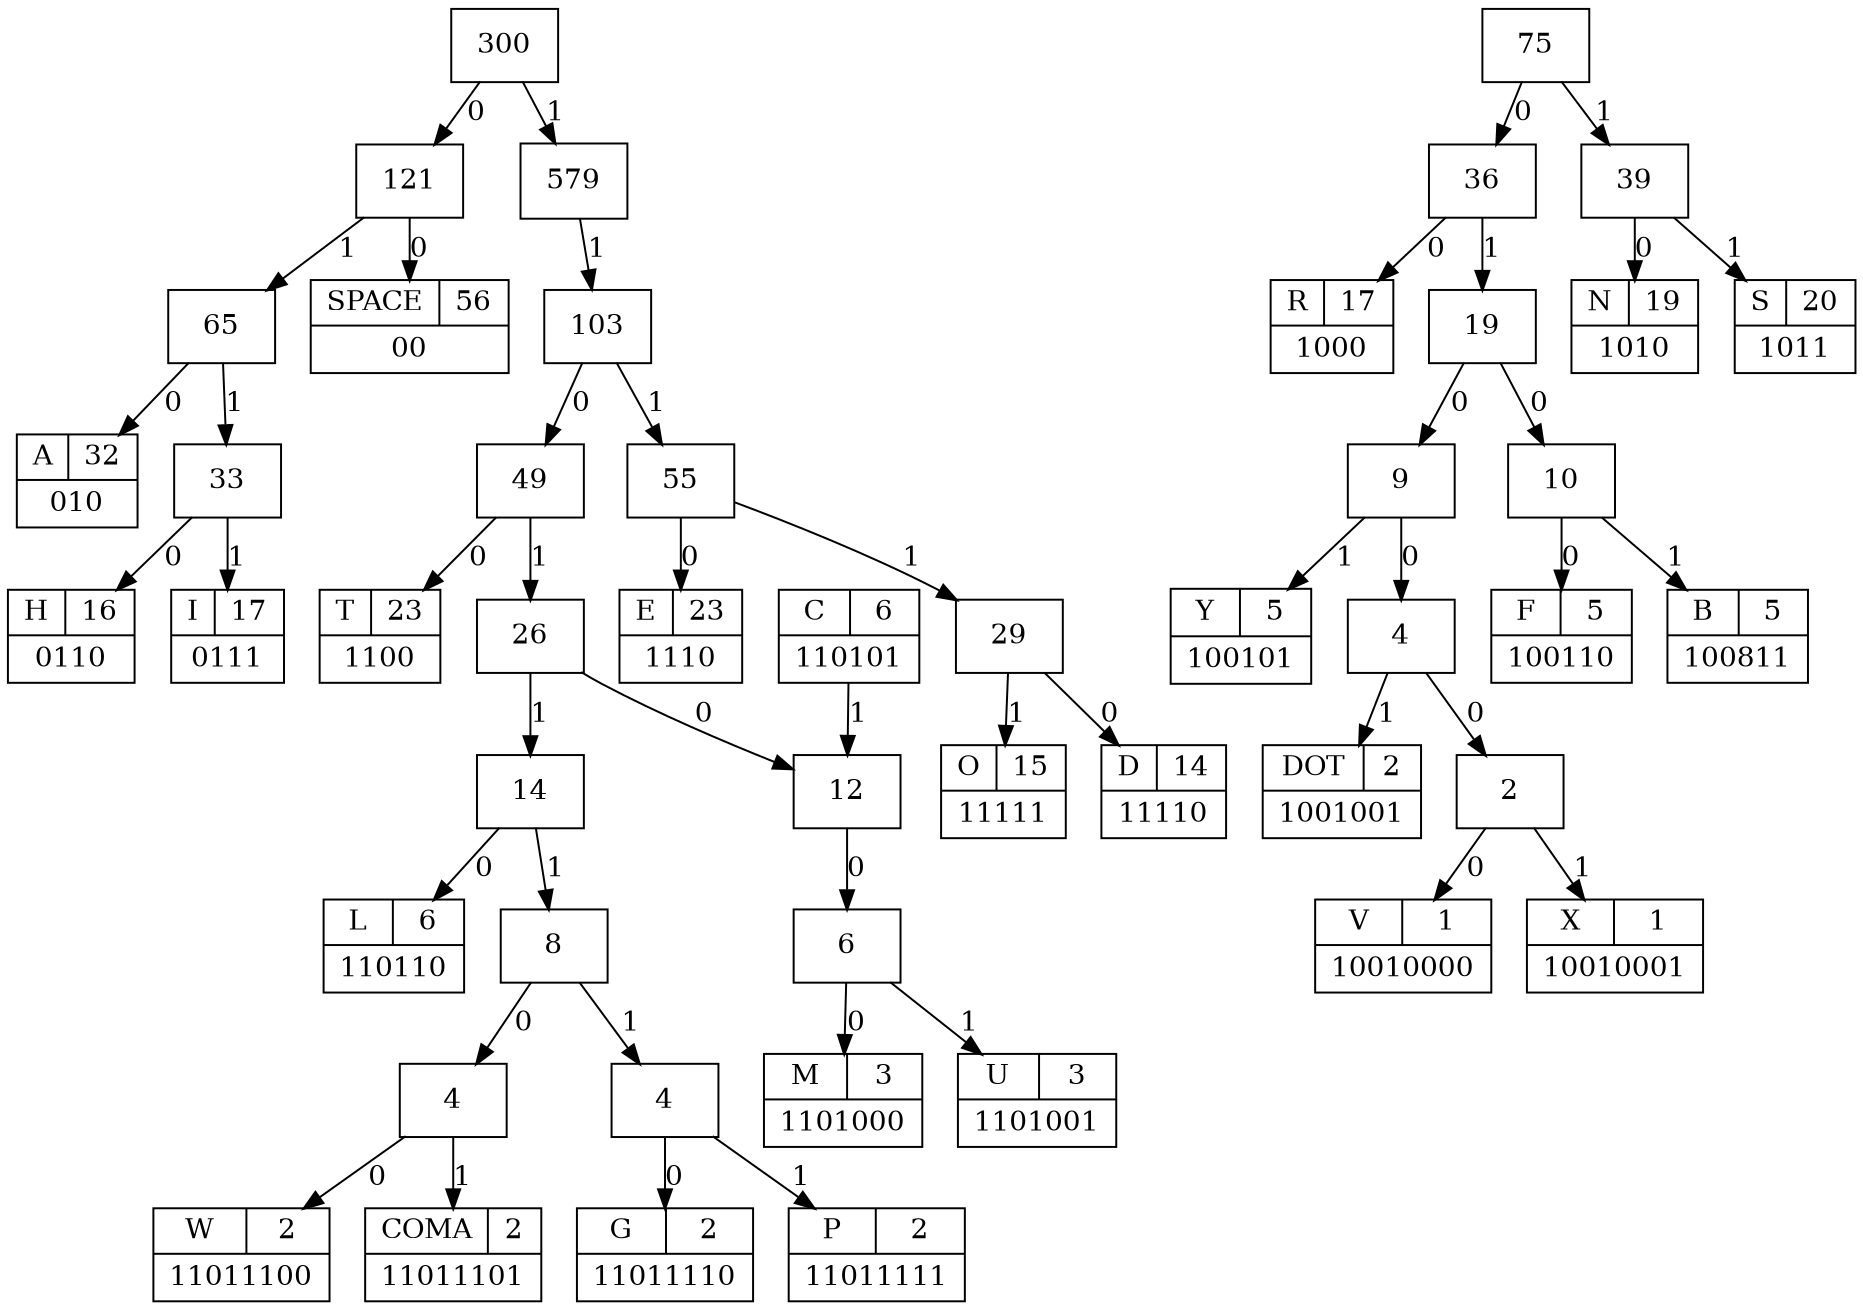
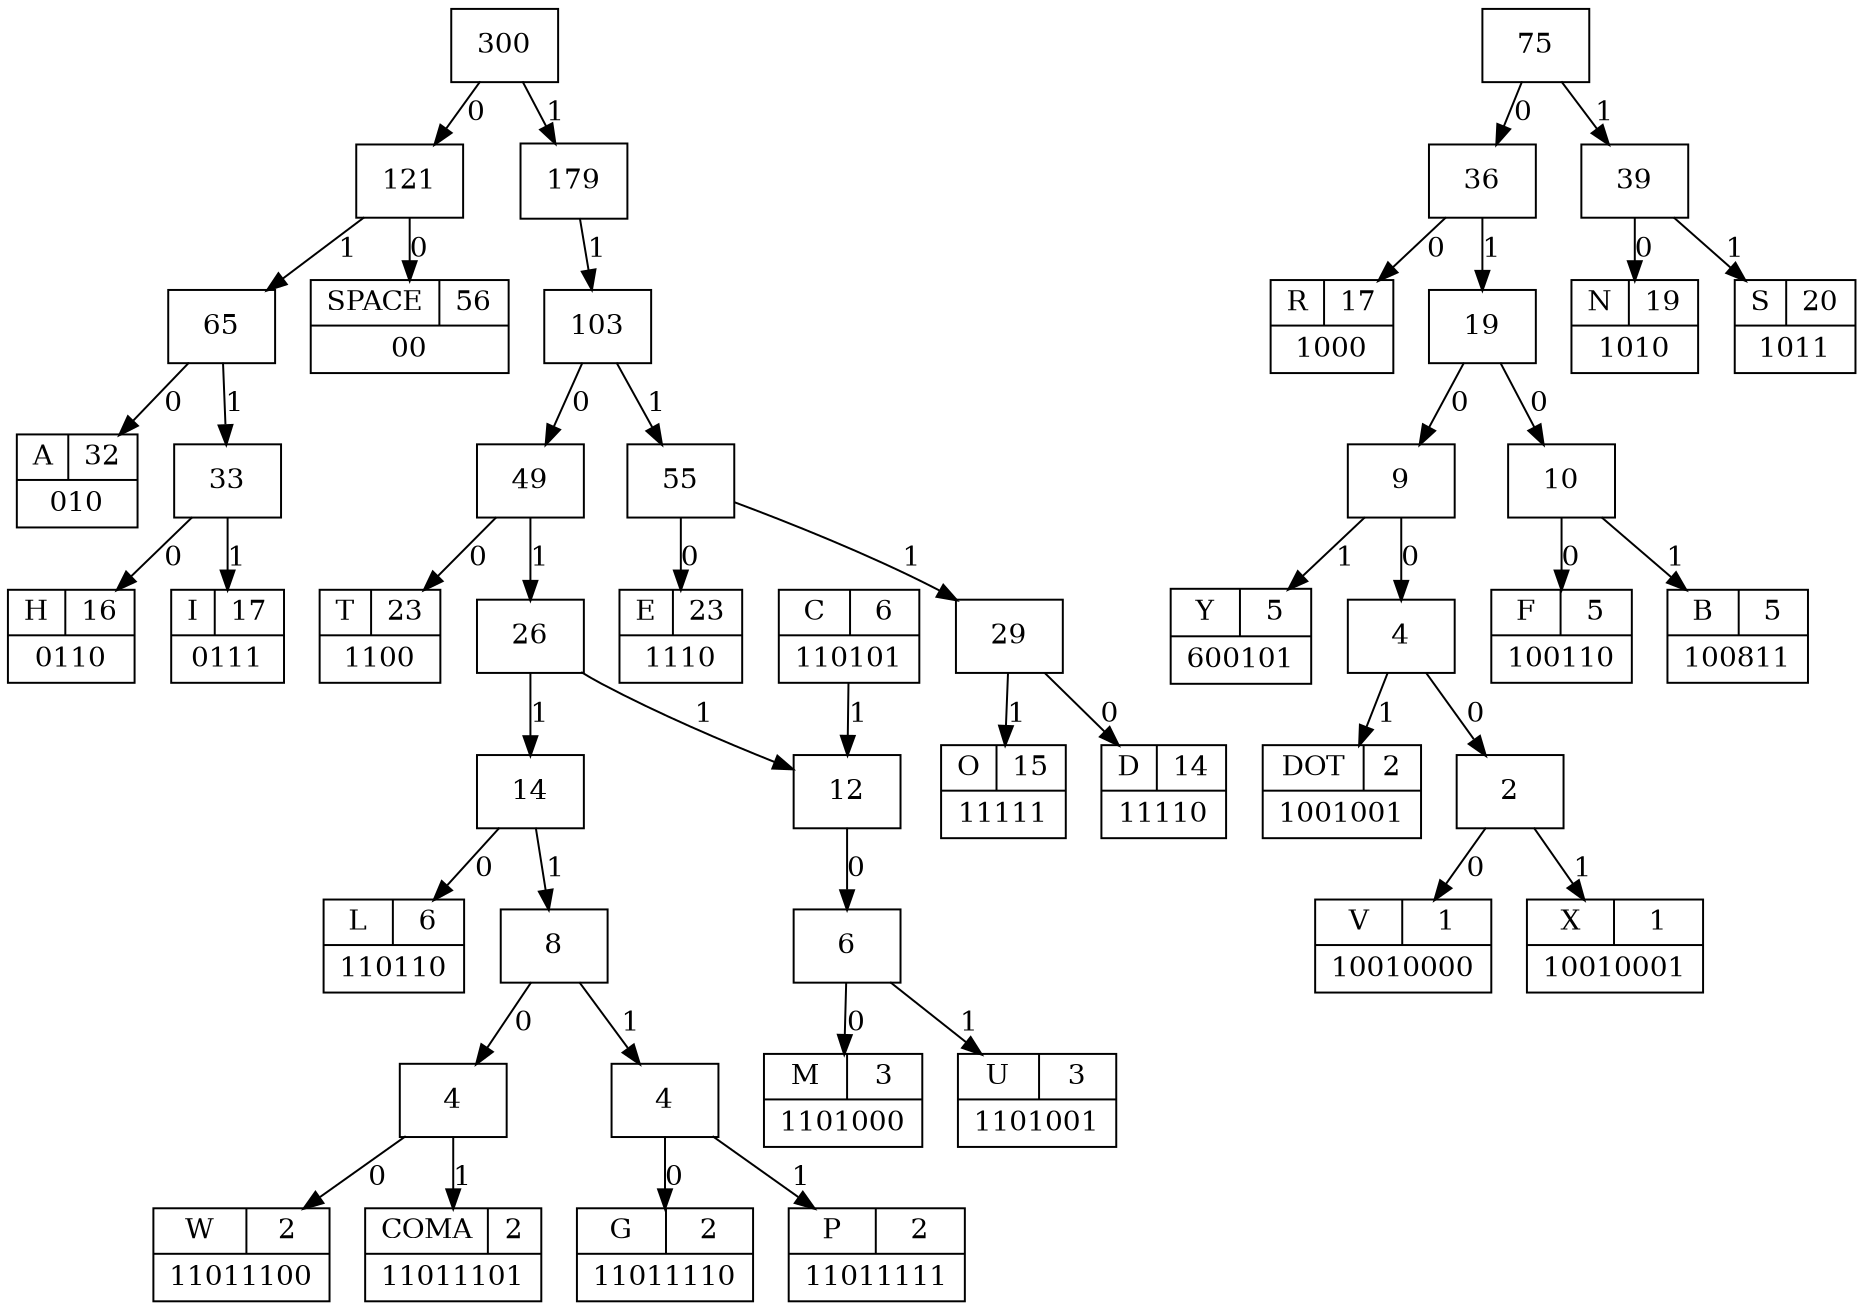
  digraph {
    ranksep=0
    node [shape=record]
    n1 [label="{{SPACE|56}|00}"]
    n2 [label="{{A|32}|010}"]
    n3 [label="{{H|16}|0110}"]
    n4 [label="{{I|17}|0111}"]
    n5 [label="{{R|17}|1000}"]
    n6 [label="{{V|1}|10010000}"]
    n7 [label="{{X|1}|10010001}"]
    n8 [label="{{DOT|2}|1001001}"]
-   n9 [label="{{Y|5}|100101}"]
+   n9 [label="{{Y|5}|600101}"]
    n10 [label="{{F|5}|100110}"]
    n11 [label="{{B|5}|100811}"]
    n12 [label="{{N|19}|1010}"]
    n13 [label="{{S|20}|1011}"]
    n14 [label="{{T|23}|1100}"]
    n15 [label="{{M|3}|1101000}"]
    n16 [label="{{U|3}|1101001}"]
    n17 [label="{{C|6}|110101}"]
    12
    n19 [label="{{L|6}|110110}"]
    n20 [label="{{W|2}|11011100}"]
    n21 [label="{{COMA|2}|11011101}"]
    n22 [label=4]
    n23 [label="{{G|2}|11011110}"]
    n24 [label="{{P|2}|11011111}"]
    n25 [label=4]
    n26 [label="{{E|23}|1110}"]
    n27 [label="{{D|14}|11110}"]
    n28 [label="{{O|15}|11111}"]
    300
    121
-   179 [label=579]
+   179
    65
    n33 [label=103]
    33
    75
    36
    39
    49
    55
    19
    9
    10
    4
    2
    26
    29
    14
    6
    8
    n17 -> 12 [label=1]
    12 -> 6 [label=0]
    n22 -> n20 [label=0]
    n22 -> n21 [label=1]
    n25 -> n23 [label=0]
    n25 -> n24 [label=1]
    300 -> 121 [label=0]
    300 -> 179 [label=1]
    121 -> n1 [label=0]
    121 -> 65 [label=1]
    179 -> n33 [label=1]
    65 -> n2 [label=0]
    65 -> 33 [label=1]
    n33 -> 49 [label=0]
    n33 -> 55 [label=1]
    33 -> n3 [label=0]
    33 -> n4 [label=1]
    75 -> 36 [label=0]
    75 -> 39 [label=1]
    36 -> n5 [label=0]
    36 -> 19 [label=1]
    39 -> n12 [label=0]
    39 -> n13 [label=1]
    49 -> n14 [label=0]
    49 -> 26 [label=1]
    55 -> n26 [label=0]
    55 -> 29 [label=1]
    19 -> 9 [label=0]
    19 -> 10 [label=0]
    9 -> n9 [label=1]
    9 -> 4 [label=0]
    10 -> n10 [label=0]
    10 -> n11 [label=1]
    4 -> n8 [label=1]
    4 -> 2 [label=0]
    2 -> n6 [label=0]
    2 -> n7 [label=1]
-   26 -> 12 [label=0]
+   26 -> 12 [label=1]
    26 -> 14 [label=1]
    29 -> n27 [label=0]
    29 -> n28 [label=1]
    14 -> n19 [label=0]
    14 -> 8 [label=1]
    6 -> n15 [label=0]
    6 -> n16 [label=1]
    8 -> n22 [label=0]
    8 -> n25 [label=1]
  }
